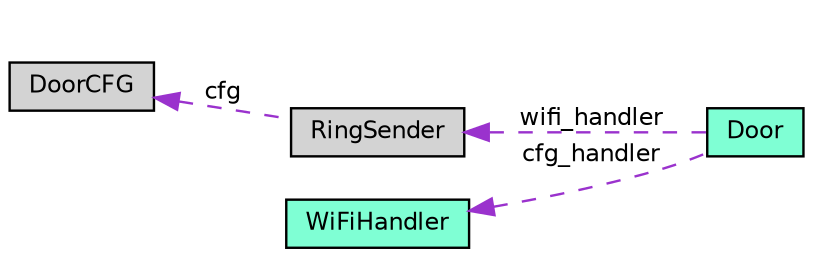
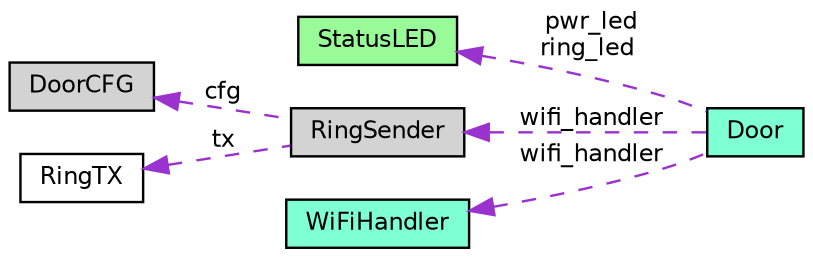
  digraph {
    rankdir=LR
    node [color=black fillcolor=aquamarine fontname=Helvetica fontsize=10 shape=record style=filled]
    edge [color=darkorchid3 dir=back fontname=Helvetica fontsize=10 labelfontname=Helvetica labelfontsize=10 style=dashed]
    n1 [fontcolor=black height=0.2 label=Door width=0.4]
+   n2 [fillcolor=palegreen height=0.2 label=StatusLED width=0.4]
    n3 [fillcolor=lightgrey height=0.2 label=DoorCFG width=0.4]
    n4 [fillcolor=lightgrey height=0.2 label=RingSender width=0.4]
+   n5 [fillcolor=white height=0.2 label=RingTX width=0.4]
    n6 [height=0.2 label=WiFiHandler width=0.4]
+   n2 -> n1 [label=" pwr_led\nring_led"]
    n3 -> n4 [label=" cfg"]
    n4 -> n1 [label=" wifi_handler"]
-   n6 -> n1 [label=" cfg_handler"]
+   n5 -> n4 [label=" tx"]
+   n6 -> n1 [label=" wifi_handler"]
  }
